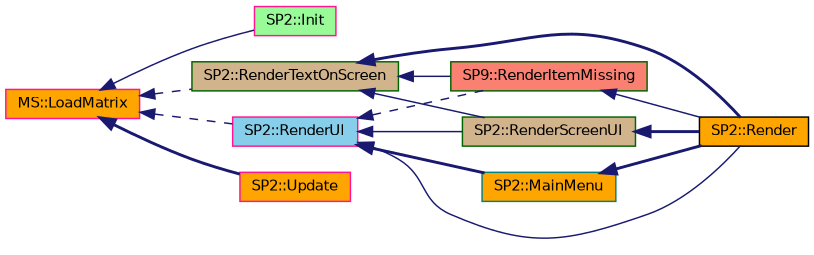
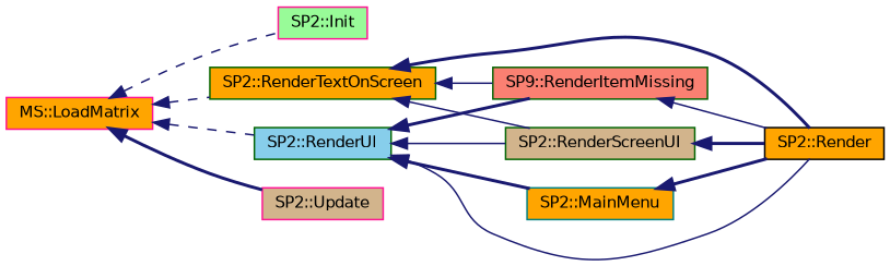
  digraph {
    rankdir=LR
    node [color=deeppink fillcolor=orange fontname=Helvetica fontsize=10 shape=record style=filled]
    edge [color=midnightblue dir=back fontname=Helvetica fontsize=10 labelfontname=Helvetica labelfontsize=10 style=solid]
    n1 [fontcolor=black height=0.2 label="MS::LoadMatrix" width=0.4]
    n2 [fillcolor=palegreen height=0.2 label="SP2::Init" width=0.4]
-   n3 [color=darkgreen fillcolor=tan height=0.2 label="SP2::RenderTextOnScreen" width=0.4]
-   n4 [fillcolor=skyblue height=0.2 label="SP2::RenderUI" width=0.4]
-   n5 [height=0.2 label="SP2::Update" width=0.4]
+   n3 [color=darkgreen height=0.2 label="SP2::RenderTextOnScreen" width=0.4]
+   n4 [color=darkgreen fillcolor=skyblue height=0.2 label="SP2::RenderUI" width=0.4]
+   n5 [fillcolor=tan height=0.2 label="SP2::Update" width=0.4]
    n6 [color=black height=0.2 label="SP2::Render" width=0.4]
    n7 [color=darkgreen fillcolor=tan height=0.2 label="SP2::RenderScreenUI" width=0.4]
    n8 [color=darkgreen fillcolor=salmon height=0.2 label="SP9::RenderItemMissing" width=0.4]
    n9 [color=teal height=0.2 label="SP2::MainMenu" width=0.4]
-   n1 -> n2
+   n1 -> n2 [style=dashed]
    n1 -> n3 [style=dashed]
    n1 -> n4 [style=dashed]
    n1 -> n5 [style=bold]
    n3 -> n6 [style=bold]
    n3 -> n7
    n3 -> n8
    n4 -> n6
    n4 -> n7
-   n4 -> n8 [style=dashed]
+   n4 -> n8 [style=bold]
    n4 -> n9 [style=bold]
    n7 -> n6 [style=bold]
    n8 -> n6
    n9 -> n6 [style=bold]
  }
